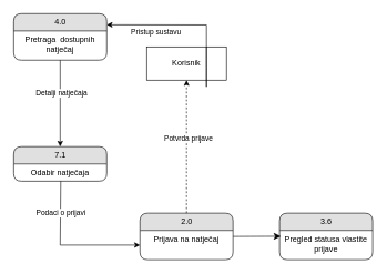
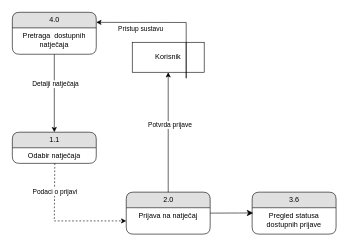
  <mxCell id="0" />
  <mxCell id="1" parent="0" />
  <mxCell id="2" value="4.0" style="swimlane;html=1;fontStyle=0;childLayout=stackLayout;horizontal=1;startSize=26;fillColor=#e0e0e0;horizontalStack=0;resizeParent=1;resizeLast=0;collapsible=1;marginBottom=0;swimlaneFillColor=#ffffff;align=center;rounded=1;shadow=0;comic=0;labelBackgroundColor=none;strokeWidth=1;fontFamily=Helvetica;fontSize=12" parent="1" vertex="1"><mxGeometry x="20" y="20" width="140" height="70" as="geometry" /></mxCell>
- <mxCell id="3" value="Pretraga&amp;nbsp; dostupnih natječaj" style="text;html=1;strokeColor=none;fillColor=none;spacingLeft=4;spacingRight=4;whiteSpace=wrap;overflow=hidden;rotatable=0;points=[[0,0.5],[1,0.5]];portConstraint=eastwest;align=center;fontFamily=Helvetica;fontStyle=0" parent="2" vertex="1"><mxGeometry y="26" width="140" height="44" as="geometry" /></mxCell>
- <mxCell id="4" value="7.1" style="swimlane;html=1;fontStyle=0;childLayout=stackLayout;horizontal=1;startSize=26;fillColor=#e0e0e0;horizontalStack=0;resizeParent=1;resizeLast=0;collapsible=1;marginBottom=0;swimlaneFillColor=#ffffff;align=center;rounded=1;shadow=0;comic=0;labelBackgroundColor=none;strokeWidth=1;fontFamily=Helvetica;fontSize=12" parent="1" vertex="1"><mxGeometry x="20" y="220" width="140" height="52" as="geometry" /></mxCell>
+ <mxCell id="3" value="Pretraga&amp;nbsp; dostupnih natječaja" style="text;html=1;strokeColor=none;fillColor=none;spacingLeft=4;spacingRight=4;whiteSpace=wrap;overflow=hidden;rotatable=0;points=[[0,0.5],[1,0.5]];portConstraint=eastwest;align=center;fontFamily=Helvetica;fontStyle=0" parent="2" vertex="1"><mxGeometry y="26" width="140" height="44" as="geometry" /></mxCell>
+ <mxCell id="4" value="1.1" style="swimlane;html=1;fontStyle=0;childLayout=stackLayout;horizontal=1;startSize=26;fillColor=#e0e0e0;horizontalStack=0;resizeParent=1;resizeLast=0;collapsible=1;marginBottom=0;swimlaneFillColor=#ffffff;align=center;rounded=1;shadow=0;comic=0;labelBackgroundColor=none;strokeWidth=1;fontFamily=Helvetica;fontSize=12" parent="1" vertex="1"><mxGeometry x="20" y="220" width="140" height="52" as="geometry" /></mxCell>
  <mxCell id="5" value="Odabir natječaja" style="text;html=1;strokeColor=none;fillColor=none;spacingLeft=4;spacingRight=4;whiteSpace=wrap;overflow=hidden;rotatable=0;points=[[0,0.5],[1,0.5]];portConstraint=eastwest;align=center;fontFamily=Helvetica;fontStyle=0" parent="4" vertex="1"><mxGeometry y="26" width="140" height="26" as="geometry" /></mxCell>
  <mxCell id="6" value="2.0" style="swimlane;html=1;fontStyle=0;childLayout=stackLayout;horizontal=1;startSize=26;fillColor=#e0e0e0;horizontalStack=0;resizeParent=1;resizeLast=0;collapsible=1;marginBottom=0;swimlaneFillColor=#ffffff;align=center;rounded=1;shadow=0;comic=0;labelBackgroundColor=none;strokeWidth=1;fontFamily=Helvetica;fontSize=12" parent="1" vertex="1"><mxGeometry x="210" y="320" width="140" height="70" as="geometry" /></mxCell>
  <mxCell id="7" value="Prijava na natječaj" style="text;html=1;strokeColor=none;fillColor=none;spacingLeft=4;spacingRight=4;whiteSpace=wrap;overflow=hidden;rotatable=0;points=[[0,0.5],[1,0.5]];portConstraint=eastwest;align=center;fontFamily=Helvetica;fontStyle=0" parent="6" vertex="1"><mxGeometry y="26" width="140" height="44" as="geometry" /></mxCell>
  <mxCell id="8" value="Korisnik" style="whiteSpace=wrap;html=1;rounded=0;shadow=0;comic=0;labelBackgroundColor=none;strokeWidth=1;fontFamily=Helvetica;fontSize=12;align=center;fontStyle=0" parent="1" vertex="1"><mxGeometry x="220" y="70" width="120" height="50" as="geometry" /></mxCell>
  <mxCell id="9" value="" style="endArrow=classic;html=1;rounded=0;entryX=1;entryY=0.5;entryDx=0;entryDy=0;fontFamily=Helvetica;fontStyle=0;exitX=0.75;exitY=0;exitDx=0;exitDy=0;" parent="1" source="8" edge="1"><mxGeometry width="50" height="50" relative="1" as="geometry"><mxPoint x="330" y="140" as="sourcePoint" /><mxPoint x="160" y="36.8" as="targetPoint" /><Array as="points"><mxPoint x="310" y="130" /><mxPoint x="310" y="100" /><mxPoint x="310" y="37" /></Array></mxGeometry></mxCell>
  <mxCell id="10" value="Pristup sustavu" style="edgeLabel;html=1;align=center;verticalAlign=middle;resizable=0;points=[];fontFamily=Helvetica;fontStyle=0" parent="9" vertex="1" connectable="0"><mxGeometry x="-0.172" y="1" relative="1" as="geometry"><mxPoint x="-76" y="-18" as="offset" /></mxGeometry></mxCell>
  <mxCell id="11" value="" style="endArrow=classic;html=1;rounded=0;entryX=0.5;entryY=0;entryDx=0;entryDy=0;fontFamily=Helvetica;fontStyle=0" parent="1" target="4" edge="1"><mxGeometry width="50" height="50" relative="1" as="geometry"><mxPoint x="90" y="90" as="sourcePoint" /><mxPoint x="320" y="150" as="targetPoint" /></mxGeometry></mxCell>
  <mxCell id="12" value="Detalji natječaja" style="edgeLabel;html=1;align=center;verticalAlign=middle;resizable=0;points=[];fontFamily=Helvetica;fontStyle=0" parent="11" vertex="1" connectable="0"><mxGeometry x="-0.252" y="1" relative="1" as="geometry"><mxPoint as="offset" /></mxGeometry></mxCell>
- <mxCell id="13" value="" style="endArrow=classic;html=1;rounded=0;exitX=0.506;exitY=0.992;exitDx=0;exitDy=0;exitPerimeter=0;entryX=0;entryY=0.5;entryDx=0;entryDy=0;fontFamily=Helvetica;fontStyle=0" parent="1" source="5" target="7" edge="1"><mxGeometry width="50" height="50" relative="1" as="geometry"><mxPoint x="270" y="200" as="sourcePoint" /><mxPoint x="320" y="150" as="targetPoint" /><Array as="points"><mxPoint x="90" y="368" /></Array></mxGeometry></mxCell>
+ <mxCell id="13" value="" style="endArrow=classic;html=1;rounded=0;exitX=0.506;exitY=0.992;exitDx=0;exitDy=0;exitPerimeter=0;entryX=0;entryY=0.5;entryDx=0;entryDy=0;fontFamily=Helvetica;fontStyle=0;dashed=1;" parent="1" source="5" target="7" edge="1"><mxGeometry width="50" height="50" relative="1" as="geometry"><mxPoint x="270" y="200" as="sourcePoint" /><mxPoint x="320" y="150" as="targetPoint" /><Array as="points"><mxPoint x="90" y="368" /></Array></mxGeometry></mxCell>
  <mxCell id="14" value="Podaci o prijavi" style="edgeLabel;html=1;align=center;verticalAlign=middle;resizable=0;points=[];fontFamily=Helvetica;fontStyle=0" parent="13" vertex="1" connectable="0"><mxGeometry x="-0.299" relative="1" as="geometry"><mxPoint y="-28" as="offset" /></mxGeometry></mxCell>
- <mxCell id="15" value="" style="endArrow=classic;html=1;rounded=0;exitX=0.5;exitY=0;exitDx=0;exitDy=0;entryX=0.5;entryY=1;entryDx=0;entryDy=0;fontFamily=Helvetica;fontStyle=0;dashed=1;" parent="1" source="6" target="8" edge="1"><mxGeometry width="50" height="50" relative="1" as="geometry"><mxPoint x="270" y="200" as="sourcePoint" /><mxPoint x="320" y="150" as="targetPoint" /></mxGeometry></mxCell>
+ <mxCell id="15" value="" style="endArrow=classic;html=1;rounded=0;exitX=0.5;exitY=0;exitDx=0;exitDy=0;entryX=0.5;entryY=1;entryDx=0;entryDy=0;fontFamily=Helvetica;fontStyle=0" parent="1" source="6" target="8" edge="1"><mxGeometry width="50" height="50" relative="1" as="geometry"><mxPoint x="270" y="200" as="sourcePoint" /><mxPoint x="320" y="150" as="targetPoint" /></mxGeometry></mxCell>
  <mxCell id="16" value="Potvrda prijave" style="edgeLabel;html=1;align=center;verticalAlign=middle;resizable=0;points=[];fontFamily=Helvetica;fontStyle=0" parent="15" vertex="1" connectable="0"><mxGeometry x="0.215" y="-2" relative="1" as="geometry"><mxPoint y="9" as="offset" /></mxGeometry></mxCell>
  <mxCell id="17" value="3.6" style="swimlane;html=1;fontStyle=0;childLayout=stackLayout;horizontal=1;startSize=26;fillColor=#e0e0e0;horizontalStack=0;resizeParent=1;resizeLast=0;collapsible=1;marginBottom=0;swimlaneFillColor=#ffffff;align=center;rounded=1;shadow=0;comic=0;labelBackgroundColor=none;strokeWidth=1;fontFamily=Helvetica;fontSize=12" vertex="1" parent="1"><mxGeometry x="420" y="320" width="140" height="70" as="geometry" /></mxCell>
- <mxCell id="18" value="Pregled statusa vlastite prijave" style="text;html=1;strokeColor=none;fillColor=none;spacingLeft=4;spacingRight=4;whiteSpace=wrap;overflow=hidden;rotatable=0;points=[[0,0.5],[1,0.5]];portConstraint=eastwest;align=center;fontFamily=Helvetica;fontStyle=0" vertex="1" parent="17"><mxGeometry y="26" width="140" height="44" as="geometry" /></mxCell>
+ <mxCell id="18" value="Pregled statusa dostupnih prijave" style="text;html=1;strokeColor=none;fillColor=none;spacingLeft=4;spacingRight=4;whiteSpace=wrap;overflow=hidden;rotatable=0;points=[[0,0.5],[1,0.5]];portConstraint=eastwest;align=center;fontFamily=Helvetica;fontStyle=0" vertex="1" parent="17"><mxGeometry y="26" width="140" height="44" as="geometry" /></mxCell>
  <mxCell id="19" style="edgeStyle=none;curved=1;rounded=0;orthogonalLoop=1;jettySize=auto;html=1;exitX=1;exitY=0.5;exitDx=0;exitDy=0;entryX=0.013;entryY=0.198;entryDx=0;entryDy=0;fontSize=12;startSize=8;endSize=8;entryPerimeter=0;" edge="1" parent="1" source="6" target="18"><mxGeometry relative="1" as="geometry" /></mxCell>
